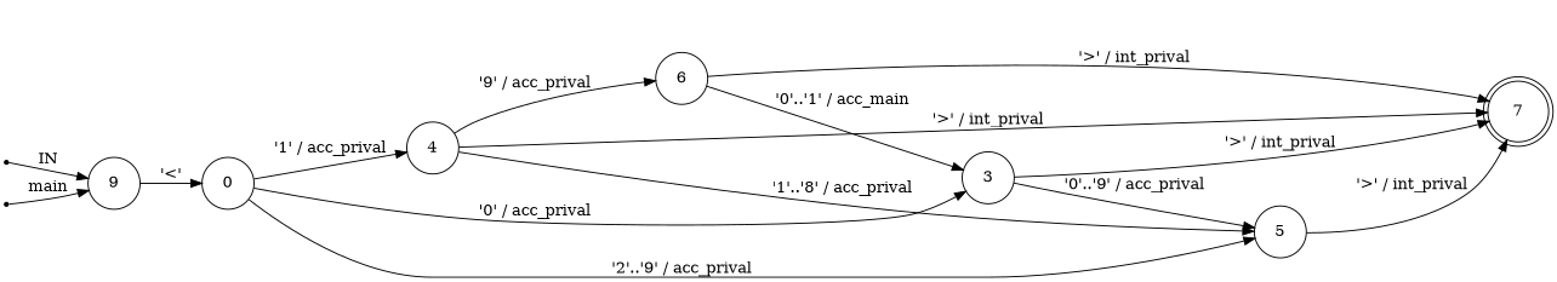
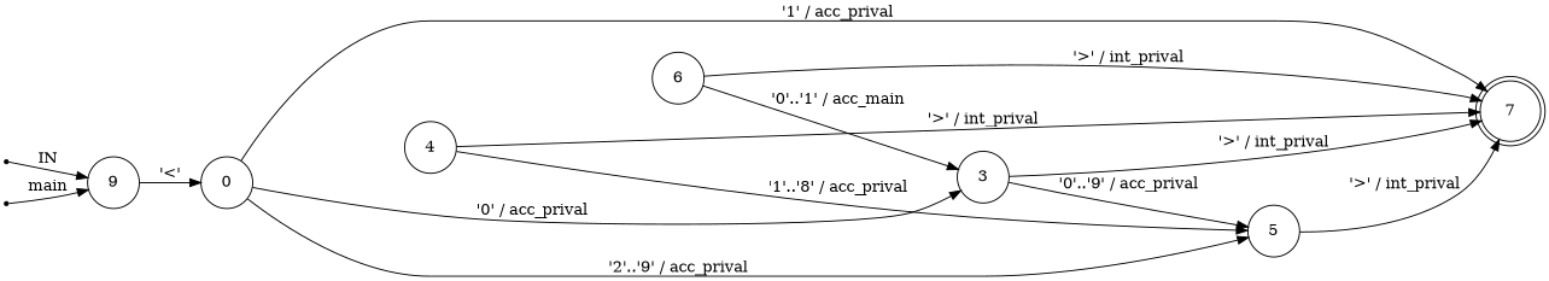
  digraph {
    rankdir=LR
    node [shape=circle fixedsize=true]
    ENTRY [shape=point fixedsize=""]
    n2 [height=0.65 label=9]
    n3 [height=0.65 label=0]
    en_1 [shape=point fixedsize=""]
    7 [height=0.65 shape=doublecircle]
    3 [height=0.65]
    4 [height=0.65]
    5 [height=0.65]
    6 [height=0.65]
    ENTRY -> n2 [label=IN]
    n2 -> n3 [label="'<'"]
    n3 -> 3 [label="'0' / acc_prival"]
-   n3 -> 4 [label="'1' / acc_prival"]
+   n3 -> 7 [label="'1' / acc_prival"]
    n3 -> 5 [label="'2'..'9' / acc_prival"]
    en_1 -> n2 [label=main]
    3 -> 7 [label="'>' / int_prival"]
    3 -> 5 [label="'0'..'9' / acc_prival"]
    4 -> 7 [label="'>' / int_prival"]
    4 -> 5 [label="'1'..'8' / acc_prival"]
-   4 -> 6 [label="'9' / acc_prival"]
    5 -> 7 [label="'>' / int_prival"]
    6 -> 7 [label="'>' / int_prival"]
    6 -> 3 [label="'0'..'1' / acc_main"]
  }
